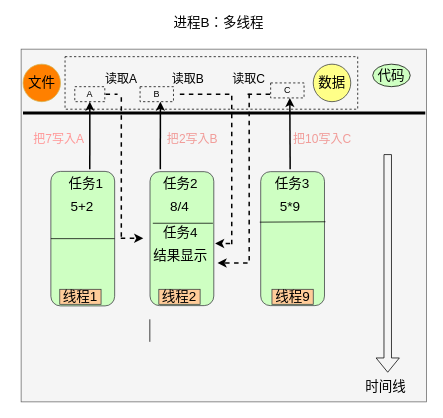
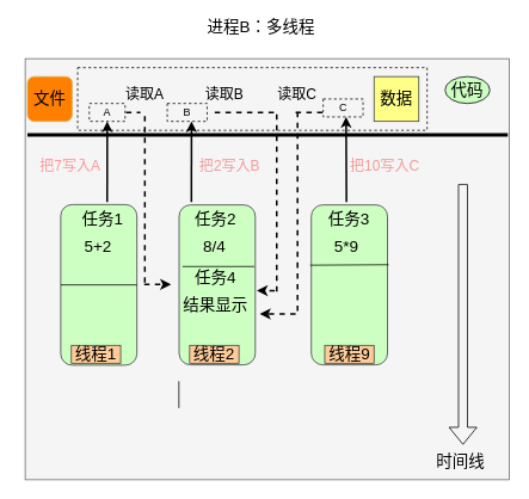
  <mxCell id="0" />
  <mxCell id="1" parent="0" />
  <mxCell id="2" value="" style="rounded=0;whiteSpace=wrap;html=1;fillColor=#f5f5f5;strokeColor=#666666;fontColor=#333333;fontSize=18;" vertex="1" parent="1"><mxGeometry x="27.5" y="65" width="540" height="470" as="geometry" /></mxCell>
  <mxCell id="3" value="" style="line;strokeWidth=4;html=1;perimeter=backbonePerimeter;points=[];outlineConnect=0;fontSize=18;" vertex="1" parent="1"><mxGeometry x="30" y="145" width="536" height="10" as="geometry" /></mxCell>
  <mxCell id="4" value="代码" style="ellipse;whiteSpace=wrap;html=1;aspect=fixed;fontSize=18;fillColor=#CEFFC2;" vertex="1" parent="1"><mxGeometry x="496" y="85" width="50" height="30" as="geometry" /></mxCell>
- <mxCell id="5" value="数据" style="ellipse;whiteSpace=wrap;html=1;aspect=fixed;fontSize=18;fillColor=#ffff88;strokeColor=#36393d;" vertex="1" parent="1"><mxGeometry x="416.75" y="85" width="50" height="50" as="geometry" /></mxCell>
- <mxCell id="6" value="文件" style="ellipse;whiteSpace=wrap;html=1;aspect=fixed;fontSize=18;fillColor=#FF8000;strokeColor=#d6b656;" vertex="1" parent="1"><mxGeometry x="30" y="85" width="50" height="50" as="geometry" /></mxCell>
+ <mxCell id="5" value="数据" style="whiteSpace=wrap;html=1;aspect=fixed;fontSize=18;fillColor=#ffff88;strokeColor=#36393d;rounded=0;" vertex="1" parent="1"><mxGeometry x="416.75" y="85" width="50" height="50" as="geometry" /></mxCell>
+ <mxCell id="6" value="文件" style="whiteSpace=wrap;html=1;aspect=fixed;fontSize=18;fillColor=#FF8000;strokeColor=#d6b656;rounded=1;" vertex="1" parent="1"><mxGeometry x="30" y="85" width="50" height="50" as="geometry" /></mxCell>
  <mxCell id="7" value="进程B：多线程" style="text;html=1;strokeColor=none;fillColor=none;align=center;verticalAlign=middle;whiteSpace=wrap;rounded=0;fontSize=18;" vertex="1" parent="1"><mxGeometry x="211" y="20" width="160" height="20" as="geometry" /></mxCell>
  <mxCell id="8" value="" style="shape=flexArrow;endArrow=classic;html=1;fontSize=18;" edge="1" parent="1"><mxGeometry width="50" height="50" relative="1" as="geometry"><mxPoint x="516" y="205" as="sourcePoint" /><mxPoint x="516" y="496" as="targetPoint" /></mxGeometry></mxCell>
  <mxCell id="9" value="时间线" style="text;html=1;strokeColor=none;fillColor=none;align=center;verticalAlign=middle;whiteSpace=wrap;rounded=0;fontSize=18;" vertex="1" parent="1"><mxGeometry x="481" y="505" width="65" height="20" as="geometry" /></mxCell>
  <mxCell id="10" value="" style="rounded=1;whiteSpace=wrap;html=1;fillColor=#CEFFC2;fontSize=18;strokeColor=#36393d;rotation=90;" vertex="1" parent="1"><mxGeometry x="20" y="275" width="179.25" height="85" as="geometry" /></mxCell>
  <mxCell id="11" value="线程1" style="text;html=1;strokeColor=#36393d;fillColor=#ffcc99;align=center;verticalAlign=middle;whiteSpace=wrap;rounded=0;fontSize=18;" vertex="1" parent="1"><mxGeometry x="79" y="385" width="55" height="20" as="geometry" /></mxCell>
  <mxCell id="12" value="" style="endArrow=none;html=1;fontSize=18;entryX=0.75;entryY=0;entryDx=0;entryDy=0;exitX=0.75;exitY=1;exitDx=0;exitDy=0;" edge="1" parent="1"><mxGeometry width="50" height="50" relative="1" as="geometry"><mxPoint x="199" y="455" as="sourcePoint" /><mxPoint x="199" y="425" as="targetPoint" /></mxGeometry></mxCell>
  <mxCell id="13" value="" style="rounded=1;whiteSpace=wrap;html=1;fillColor=#CEFFC2;fontSize=18;strokeColor=#36393d;rotation=90;" vertex="1" parent="1"><mxGeometry x="152.5" y="275" width="178.5" height="85" as="geometry" /></mxCell>
  <mxCell id="14" value="线程2" style="text;html=1;strokeColor=#36393d;fillColor=#ffcc99;align=center;verticalAlign=middle;whiteSpace=wrap;rounded=0;fontSize=18;" vertex="1" parent="1"><mxGeometry x="211" y="385" width="55" height="20" as="geometry" /></mxCell>
  <mxCell id="15" value="" style="endArrow=none;html=1;entryX=0.5;entryY=0;entryDx=0;entryDy=0;exitX=0.5;exitY=1;exitDx=0;exitDy=0;" edge="1" parent="1" source="10" target="10"><mxGeometry width="50" height="50" relative="1" as="geometry"><mxPoint x="96" y="305" as="sourcePoint" /><mxPoint x="146" y="255" as="targetPoint" /></mxGeometry></mxCell>
  <mxCell id="16" value="&lt;font style=&quot;font-size: 18px&quot;&gt;任务1&lt;/font&gt;" style="text;html=1;strokeColor=none;fillColor=none;align=center;verticalAlign=middle;whiteSpace=wrap;rounded=0;dashed=1;" vertex="1" parent="1"><mxGeometry x="88.5" y="235" width="50" height="20" as="geometry" /></mxCell>
  <mxCell id="17" value="&lt;font style=&quot;font-size: 18px&quot;&gt;5+2&lt;/font&gt;" style="text;html=1;strokeColor=none;fillColor=none;align=center;verticalAlign=middle;whiteSpace=wrap;rounded=0;dashed=1;" vertex="1" parent="1"><mxGeometry x="88.5" y="265" width="40" height="20" as="geometry" /></mxCell>
  <mxCell id="18" value="&lt;font style=&quot;font-size: 18px&quot;&gt;任务2&lt;/font&gt;" style="text;html=1;strokeColor=none;fillColor=none;align=center;verticalAlign=middle;whiteSpace=wrap;rounded=0;dashed=1;" vertex="1" parent="1"><mxGeometry x="215.25" y="235" width="50" height="20" as="geometry" /></mxCell>
  <mxCell id="19" value="&lt;font style=&quot;font-size: 18px&quot;&gt;8/4&lt;/font&gt;" style="text;html=1;strokeColor=none;fillColor=none;align=center;verticalAlign=middle;whiteSpace=wrap;rounded=0;dashed=1;" vertex="1" parent="1"><mxGeometry x="218.5" y="265" width="40" height="20" as="geometry" /></mxCell>
  <mxCell id="20" value="&lt;font style=&quot;font-size: 18px&quot;&gt;任务4&lt;/font&gt;" style="text;html=1;strokeColor=none;fillColor=none;align=center;verticalAlign=middle;whiteSpace=wrap;rounded=0;dashed=1;" vertex="1" parent="1"><mxGeometry x="215.25" y="300" width="50" height="20" as="geometry" /></mxCell>
  <mxCell id="21" value="&lt;font style=&quot;font-size: 18px&quot;&gt;结果显示&lt;/font&gt;" style="text;html=1;strokeColor=none;fillColor=none;align=center;verticalAlign=middle;whiteSpace=wrap;rounded=0;dashed=1;" vertex="1" parent="1"><mxGeometry x="190.25" y="330" width="100" height="20" as="geometry" /></mxCell>
  <mxCell id="22" value="" style="endArrow=none;html=1;entryX=0.385;entryY=-0.021;entryDx=0;entryDy=0;entryPerimeter=0;" edge="1" parent="1"><mxGeometry width="50" height="50" relative="1" as="geometry"><mxPoint x="203" y="297" as="sourcePoint" /><mxPoint x="283.035" y="296.973" as="targetPoint" /></mxGeometry></mxCell>
  <mxCell id="23" value="" style="rounded=1;whiteSpace=wrap;html=1;fillColor=#CEFFC2;fontSize=18;strokeColor=#36393d;rotation=90;" vertex="1" parent="1"><mxGeometry x="300" y="275" width="178.5" height="85" as="geometry" /></mxCell>
  <mxCell id="24" value="线程9" style="text;html=1;strokeColor=#36393d;fillColor=#ffcc99;align=center;verticalAlign=middle;whiteSpace=wrap;rounded=0;fontSize=18;" vertex="1" parent="1"><mxGeometry x="361.75" y="385" width="55" height="20" as="geometry" /></mxCell>
  <mxCell id="25" value="&lt;font style=&quot;font-size: 18px&quot;&gt;任务3&lt;/font&gt;" style="text;html=1;strokeColor=none;fillColor=none;align=center;verticalAlign=middle;whiteSpace=wrap;rounded=0;dashed=1;" vertex="1" parent="1"><mxGeometry x="364.25" y="235" width="50" height="20" as="geometry" /></mxCell>
  <mxCell id="26" value="&lt;font style=&quot;font-size: 18px&quot;&gt;5*9&lt;/font&gt;" style="text;html=1;strokeColor=none;fillColor=none;align=center;verticalAlign=middle;whiteSpace=wrap;rounded=0;dashed=1;" vertex="1" parent="1"><mxGeometry x="366" y="265" width="40" height="20" as="geometry" /></mxCell>
  <mxCell id="27" value="" style="endArrow=none;html=1;entryX=0.385;entryY=-0.021;entryDx=0;entryDy=0;exitX=0.5;exitY=1;exitDx=0;exitDy=0;entryPerimeter=0;" edge="1" parent="1"><mxGeometry width="50" height="50" relative="1" as="geometry"><mxPoint x="345.48" y="295.53" as="sourcePoint" /><mxPoint x="433.015" y="295.003" as="targetPoint" /></mxGeometry></mxCell>
  <mxCell id="28" value="A" style="text;html=1;strokeColor=#000000;fillColor=none;align=center;verticalAlign=middle;whiteSpace=wrap;rounded=0;dashed=1;" vertex="1" parent="1"><mxGeometry x="99" y="115" width="40" height="20" as="geometry" /></mxCell>
  <mxCell id="29" value="" style="endArrow=classic;html=1;entryX=0.5;entryY=1;entryDx=0;entryDy=0;exitX=-0.016;exitY=0.39;exitDx=0;exitDy=0;exitPerimeter=0;strokeWidth=2;" edge="1" parent="1" source="10" target="28"><mxGeometry width="50" height="50" relative="1" as="geometry"><mxPoint x="126" y="215" as="sourcePoint" /><mxPoint x="176" y="165" as="targetPoint" /></mxGeometry></mxCell>
  <mxCell id="30" value="&lt;font style=&quot;font-size: 16px&quot;&gt;把7写入A&lt;/font&gt;" style="text;html=1;strokeColor=none;fillColor=none;align=center;verticalAlign=middle;whiteSpace=wrap;rounded=0;dashed=1;fontColor=#FF9999;" vertex="1" parent="1"><mxGeometry x="27.5" y="175" width="100" height="20" as="geometry" /></mxCell>
  <mxCell id="31" value="" style="line;strokeWidth=2;html=1;dashed=1;fillColor=none;" vertex="1" parent="1"><mxGeometry x="140" y="120" width="16" height="10" as="geometry" /></mxCell>
  <mxCell id="32" value="" style="line;strokeWidth=2;html=1;perimeter=backbonePerimeter;points=[];outlineConnect=0;dashed=1;fillColor=none;rotation=-90;" vertex="1" parent="1"><mxGeometry x="66" y="215" width="190" height="10" as="geometry" /></mxCell>
  <mxCell id="33" value="&lt;font style=&quot;font-size: 16px&quot;&gt;读取A&lt;/font&gt;" style="text;html=1;strokeColor=none;fillColor=none;align=center;verticalAlign=middle;whiteSpace=wrap;rounded=0;dashed=1;" vertex="1" parent="1"><mxGeometry x="111" y="95" width="100" height="20" as="geometry" /></mxCell>
  <mxCell id="34" value="" style="endArrow=classic;html=1;entryX=0.5;entryY=1;entryDx=0;entryDy=0;exitX=-0.016;exitY=0.39;exitDx=0;exitDy=0;exitPerimeter=0;strokeWidth=2;" edge="1" parent="1"><mxGeometry width="50" height="50" relative="1" as="geometry"><mxPoint x="213.005" y="224.997" as="sourcePoint" /><mxPoint x="213.03" y="134.99" as="targetPoint" /></mxGeometry></mxCell>
  <mxCell id="35" value="B" style="rounded=0;whiteSpace=wrap;html=1;dashed=1;strokeColor=#000000;strokeWidth=1;fillColor=none;" vertex="1" parent="1"><mxGeometry x="186" y="115" width="44.5" height="20" as="geometry" /></mxCell>
  <mxCell id="36" value="&lt;font style=&quot;font-size: 16px&quot;&gt;把2写入B&lt;/font&gt;" style="text;html=1;strokeColor=none;fillColor=none;align=center;verticalAlign=middle;whiteSpace=wrap;rounded=0;dashed=1;fontColor=#F19C99;" vertex="1" parent="1"><mxGeometry x="206" y="175" width="100" height="20" as="geometry" /></mxCell>
  <mxCell id="37" value="" style="rounded=0;whiteSpace=wrap;html=1;fillColor=none;dashed=1;" vertex="1" parent="1"><mxGeometry x="86" y="75" width="390" height="70" as="geometry" /></mxCell>
  <mxCell id="38" value="" style="line;strokeWidth=2;html=1;dashed=1;fillColor=none;" vertex="1" parent="1"><mxGeometry x="239" y="120" width="67" height="10" as="geometry" /></mxCell>
  <mxCell id="39" value="" style="line;strokeWidth=2;html=1;perimeter=backbonePerimeter;points=[];outlineConnect=0;dashed=1;fillColor=none;rotation=-90;" vertex="1" parent="1"><mxGeometry x="207.28" y="210.24" width="201.75" height="27.78" as="geometry" /></mxCell>
  <mxCell id="40" value="&lt;font style=&quot;font-size: 16px&quot;&gt;读取B&lt;/font&gt;" style="text;html=1;strokeColor=none;fillColor=none;align=center;verticalAlign=middle;whiteSpace=wrap;rounded=0;dashed=1;" vertex="1" parent="1"><mxGeometry x="200" y="95" width="100" height="20" as="geometry" /></mxCell>
  <mxCell id="41" value="" style="endArrow=classic;html=1;strokeWidth=2;dashed=1;" edge="1" parent="1"><mxGeometry width="50" height="50" relative="1" as="geometry"><mxPoint x="160.25" y="317" as="sourcePoint" /><mxPoint x="190.25" y="317" as="targetPoint" /></mxGeometry></mxCell>
  <mxCell id="42" value="" style="endArrow=classic;html=1;strokeWidth=2;dashed=1;" edge="1" parent="1"><mxGeometry width="50" height="50" relative="1" as="geometry"><mxPoint x="306" y="324" as="sourcePoint" /><mxPoint x="286" y="324" as="targetPoint" /><Array as="points"><mxPoint x="306" y="324" /></Array></mxGeometry></mxCell>
  <mxCell id="43" value="C" style="rounded=0;whiteSpace=wrap;html=1;dashed=1;strokeColor=#000000;strokeWidth=1;fillColor=none;" vertex="1" parent="1"><mxGeometry x="360" y="110" width="44.5" height="20" as="geometry" /></mxCell>
  <mxCell id="44" value="" style="endArrow=classic;html=1;entryX=0.5;entryY=1;entryDx=0;entryDy=0;strokeWidth=2;" edge="1" parent="1"><mxGeometry width="50" height="50" relative="1" as="geometry"><mxPoint x="386" y="225" as="sourcePoint" /><mxPoint x="385.53" y="130" as="targetPoint" /></mxGeometry></mxCell>
  <mxCell id="45" value="&lt;font style=&quot;font-size: 16px&quot;&gt;把10写入C&lt;/font&gt;" style="text;html=1;strokeColor=none;fillColor=none;align=center;verticalAlign=middle;whiteSpace=wrap;rounded=0;dashed=1;fontColor=#F19C99;" vertex="1" parent="1"><mxGeometry x="378.5" y="175" width="100" height="20" as="geometry" /></mxCell>
  <mxCell id="46" value="" style="line;strokeWidth=2;html=1;dashed=1;fillColor=none;" vertex="1" parent="1"><mxGeometry x="329.25" y="120" width="32.5" height="10" as="geometry" /></mxCell>
  <mxCell id="47" value="" style="line;strokeWidth=2;html=1;perimeter=backbonePerimeter;points=[];outlineConnect=0;dashed=1;fillColor=none;rotation=-90;" vertex="1" parent="1"><mxGeometry x="218.25" y="219.47" width="226.25" height="27.78" as="geometry" /></mxCell>
  <mxCell id="48" value="" style="endArrow=classic;html=1;dashed=1;strokeWidth=2;" edge="1" parent="1"><mxGeometry width="50" height="50" relative="1" as="geometry"><mxPoint x="329.25" y="350" as="sourcePoint" /><mxPoint x="289.25" y="350" as="targetPoint" /></mxGeometry></mxCell>
  <mxCell id="49" value="&lt;font style=&quot;font-size: 16px&quot;&gt;读取C&lt;/font&gt;" style="text;html=1;strokeColor=none;fillColor=none;align=center;verticalAlign=middle;whiteSpace=wrap;rounded=0;dashed=1;" vertex="1" parent="1"><mxGeometry x="281.38" y="95" width="100" height="20" as="geometry" /></mxCell>
